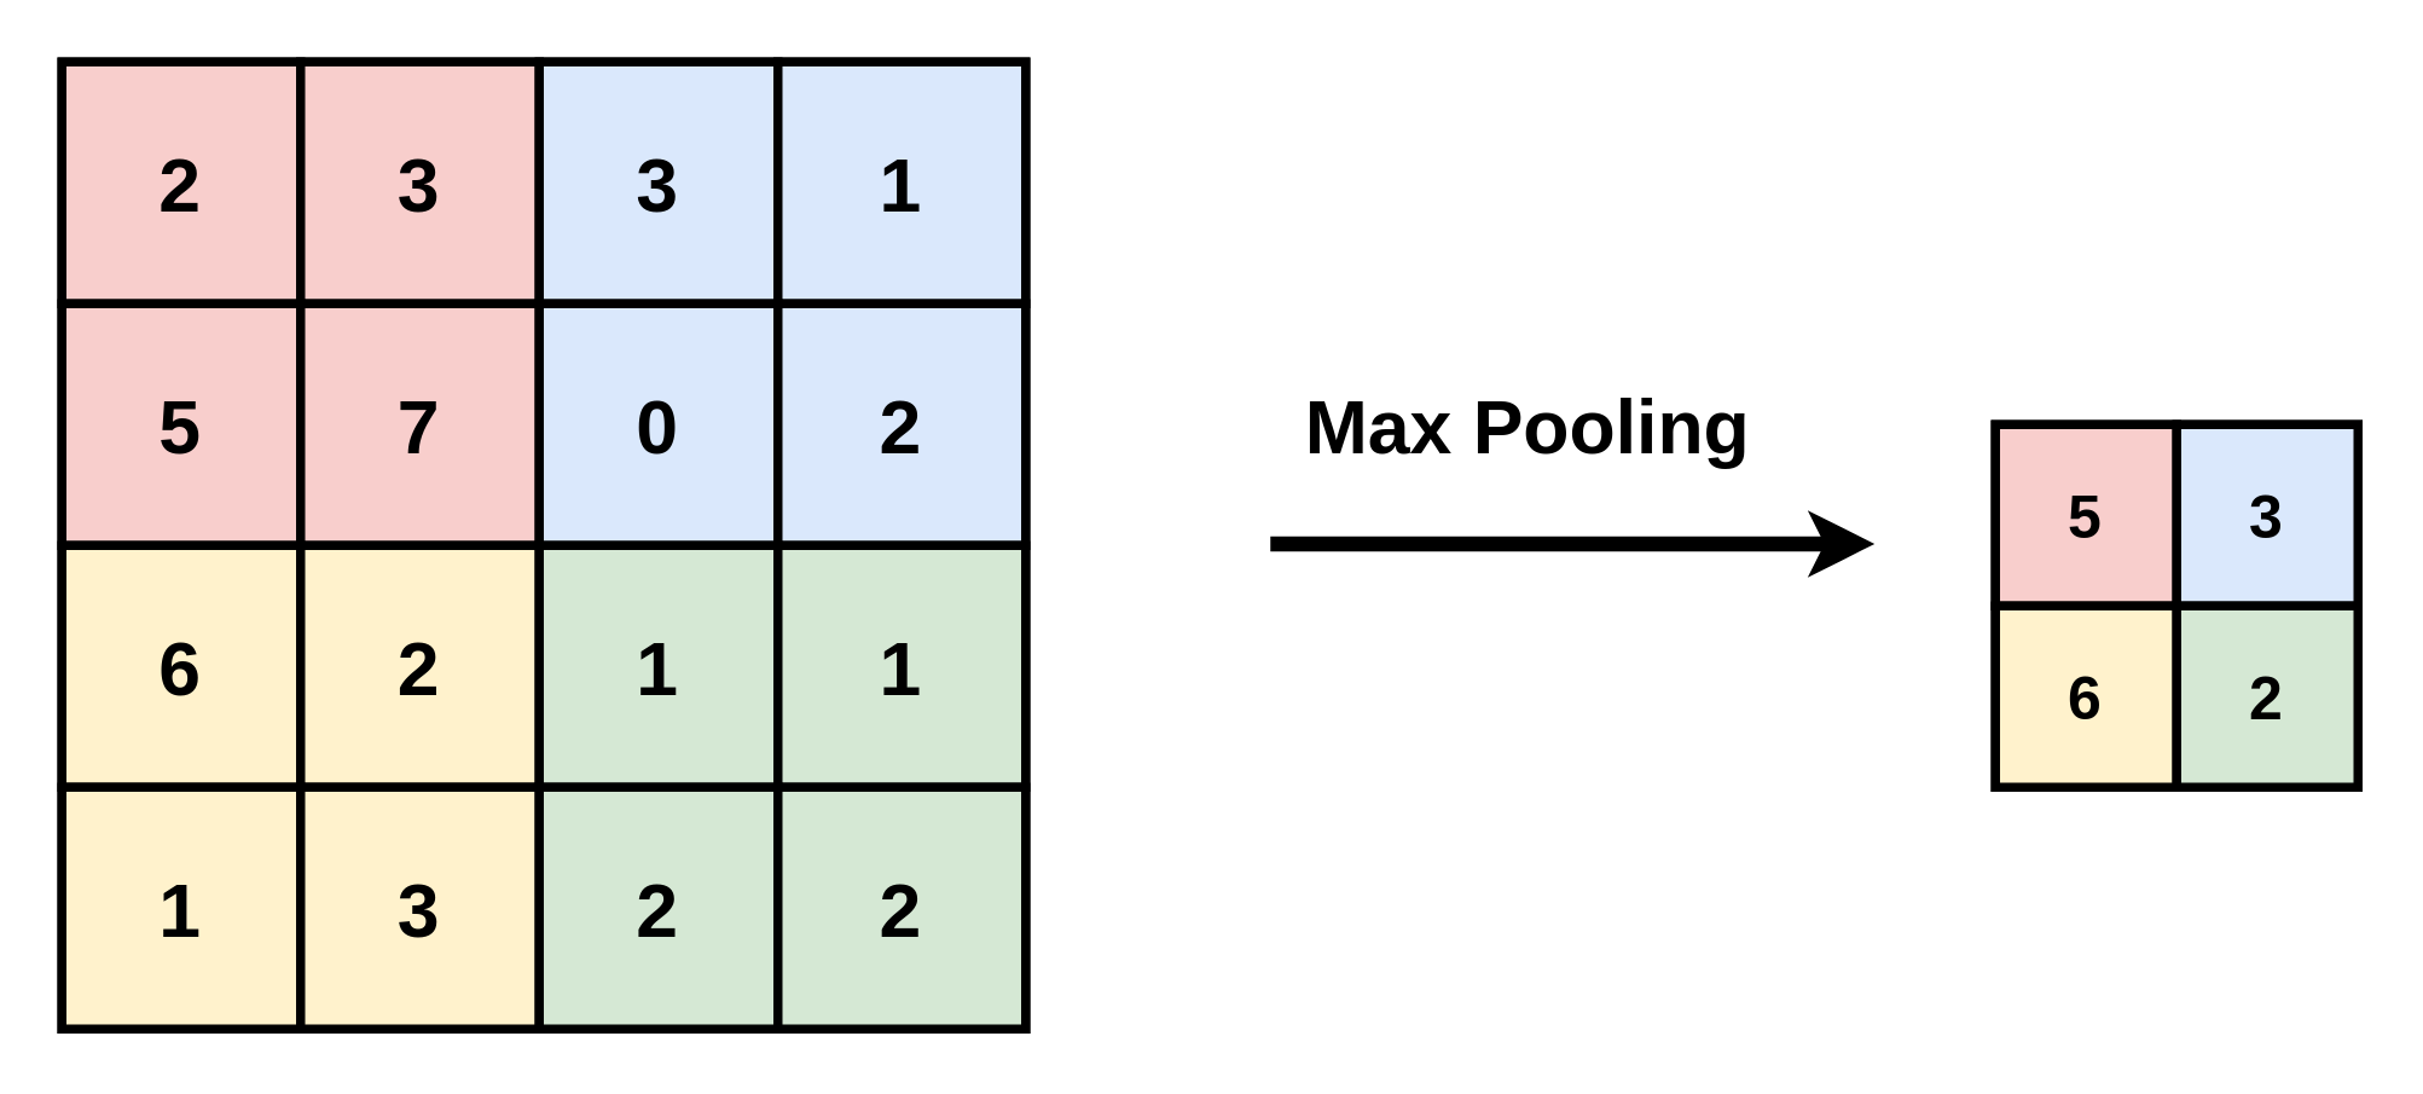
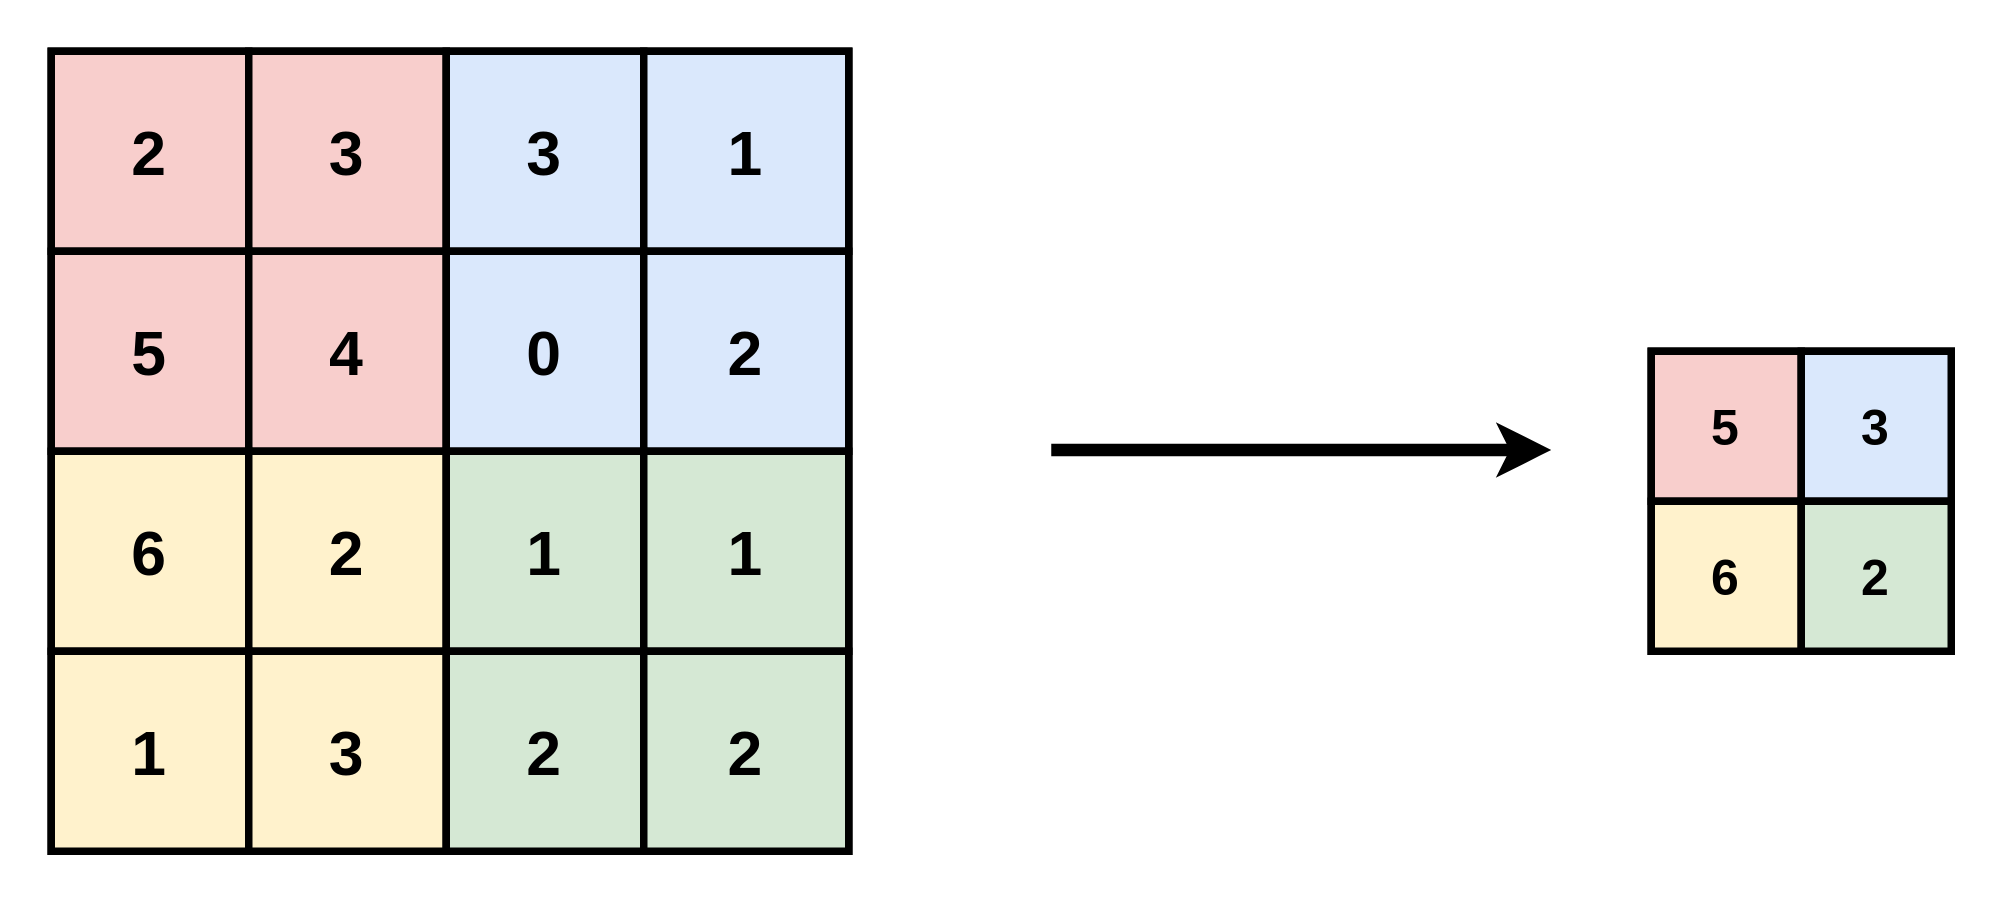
  <mxCell id="0" />
  <mxCell id="1" parent="0" />
  <mxCell id="2" value="" style="shape=table;html=1;whiteSpace=wrap;startSize=0;container=1;collapsible=0;childLayout=tableLayout;fontStyle=1;fontSize=25;swimlaneFillColor=#000000;perimeterSpacing=3;sketch=0;fillColor=#d5e8d4;strokeColor=default;strokeWidth=3;gradientColor=none;swimlaneLine=1;snapToPoint=0;fixDash=0;backgroundOutline=0;shadow=0;" vertex="1" parent="1"><mxGeometry x="20" y="20" width="319" height="320" as="geometry" /></mxCell>
  <mxCell id="3" style="shape=tableRow;horizontal=0;startSize=0;swimlaneHead=0;swimlaneBody=0;top=0;left=0;bottom=0;right=0;collapsible=0;dropTarget=0;fillColor=none;points=[[0,0.5],[1,0.5]];portConstraint=eastwest;fontStyle=1;fontSize=25;swimlaneFillColor=#000000;perimeterSpacing=3;sketch=0;strokeWidth=3;strokeColor=default;swimlaneLine=1;snapToPoint=0;fixDash=0;backgroundOutline=0;shadow=0;" vertex="1" parent="2"><mxGeometry width="319" height="80" as="geometry" /></mxCell>
  <mxCell id="4" value="2" style="shape=partialRectangle;html=1;whiteSpace=wrap;connectable=0;fillColor=#f8cecc;top=1;left=1;bottom=1;right=1;overflow=hidden;fontStyle=1;fontSize=25;strokeColor=default;swimlaneFillColor=#000000;perimeterSpacing=3;sketch=0;strokeWidth=3;swimlaneLine=1;snapToPoint=0;fixDash=0;backgroundOutline=0;shadow=0;" vertex="1" parent="3"><mxGeometry width="79" height="80" as="geometry"><mxRectangle width="79" height="80" as="alternateBounds" /></mxGeometry></mxCell>
  <mxCell id="5" value="3" style="shape=partialRectangle;html=1;whiteSpace=wrap;connectable=0;fillColor=#f8cecc;top=1;left=1;bottom=1;right=1;overflow=hidden;fontStyle=1;fontSize=25;strokeColor=default;swimlaneFillColor=#000000;perimeterSpacing=3;sketch=0;strokeWidth=3;swimlaneLine=1;snapToPoint=0;fixDash=0;backgroundOutline=0;shadow=0;" vertex="1" parent="3"><mxGeometry x="79" width="79" height="80" as="geometry"><mxRectangle width="79" height="80" as="alternateBounds" /></mxGeometry></mxCell>
  <mxCell id="6" value="3" style="shape=partialRectangle;html=1;whiteSpace=wrap;connectable=0;fillColor=#dae8fc;top=1;left=1;bottom=1;right=1;overflow=hidden;fontStyle=1;fontSize=25;strokeColor=default;swimlaneFillColor=#000000;perimeterSpacing=3;sketch=0;strokeWidth=3;swimlaneLine=1;snapToPoint=0;fixDash=0;backgroundOutline=0;shadow=0;" vertex="1" parent="3"><mxGeometry x="158" width="79" height="80" as="geometry"><mxRectangle width="79" height="80" as="alternateBounds" /></mxGeometry></mxCell>
  <mxCell id="7" value="1" style="shape=partialRectangle;html=1;whiteSpace=wrap;connectable=0;fillColor=#dae8fc;top=1;left=1;bottom=1;right=1;overflow=hidden;fontStyle=1;fontSize=25;strokeColor=default;swimlaneFillColor=#000000;perimeterSpacing=3;sketch=0;strokeWidth=3;swimlaneLine=1;snapToPoint=0;fixDash=0;backgroundOutline=0;shadow=0;" vertex="1" parent="3"><mxGeometry x="237" width="82" height="80" as="geometry"><mxRectangle width="82" height="80" as="alternateBounds" /></mxGeometry></mxCell>
  <mxCell id="8" value="" style="shape=tableRow;horizontal=0;startSize=0;swimlaneHead=0;swimlaneBody=0;top=0;left=0;bottom=0;right=0;collapsible=0;dropTarget=0;fillColor=none;points=[[0,0.5],[1,0.5]];portConstraint=eastwest;fontStyle=1;fontSize=25;swimlaneFillColor=#000000;perimeterSpacing=3;sketch=0;strokeWidth=3;strokeColor=default;swimlaneLine=1;snapToPoint=0;fixDash=0;backgroundOutline=0;shadow=0;" vertex="1" parent="2"><mxGeometry y="80" width="319" height="80" as="geometry" /></mxCell>
  <mxCell id="9" value="5" style="shape=partialRectangle;html=1;whiteSpace=wrap;connectable=0;fillColor=#f8cecc;top=1;left=1;bottom=1;right=1;overflow=hidden;fontStyle=1;fontSize=25;strokeColor=default;swimlaneFillColor=#000000;perimeterSpacing=3;sketch=0;strokeWidth=3;swimlaneLine=1;snapToPoint=0;fixDash=0;backgroundOutline=0;shadow=0;" vertex="1" parent="8"><mxGeometry width="79" height="80" as="geometry"><mxRectangle width="79" height="80" as="alternateBounds" /></mxGeometry></mxCell>
- <mxCell id="10" value="7" style="shape=partialRectangle;html=1;whiteSpace=wrap;connectable=0;fillColor=#f8cecc;top=1;left=1;bottom=1;right=1;overflow=hidden;fontStyle=1;fontSize=25;strokeColor=default;swimlaneFillColor=#000000;perimeterSpacing=3;sketch=0;strokeWidth=3;swimlaneLine=1;snapToPoint=0;fixDash=0;backgroundOutline=0;shadow=0;" vertex="1" parent="8"><mxGeometry x="79" width="79" height="80" as="geometry"><mxRectangle width="79" height="80" as="alternateBounds" /></mxGeometry></mxCell>
+ <mxCell id="10" value="4" style="shape=partialRectangle;html=1;whiteSpace=wrap;connectable=0;fillColor=#f8cecc;top=1;left=1;bottom=1;right=1;overflow=hidden;fontStyle=1;fontSize=25;strokeColor=default;swimlaneFillColor=#000000;perimeterSpacing=3;sketch=0;strokeWidth=3;swimlaneLine=1;snapToPoint=0;fixDash=0;backgroundOutline=0;shadow=0;" vertex="1" parent="8"><mxGeometry x="79" width="79" height="80" as="geometry"><mxRectangle width="79" height="80" as="alternateBounds" /></mxGeometry></mxCell>
  <mxCell id="11" value="0" style="shape=partialRectangle;html=1;whiteSpace=wrap;connectable=0;fillColor=#dae8fc;top=1;left=1;bottom=1;right=1;overflow=hidden;fontStyle=1;fontSize=25;strokeColor=default;swimlaneFillColor=#000000;perimeterSpacing=3;sketch=0;strokeWidth=3;swimlaneLine=1;snapToPoint=0;fixDash=0;backgroundOutline=0;shadow=0;" vertex="1" parent="8"><mxGeometry x="158" width="79" height="80" as="geometry"><mxRectangle width="79" height="80" as="alternateBounds" /></mxGeometry></mxCell>
  <mxCell id="12" value="2" style="shape=partialRectangle;html=1;whiteSpace=wrap;connectable=0;fillColor=#dae8fc;top=1;left=1;bottom=1;right=1;overflow=hidden;fontStyle=1;fontSize=25;strokeColor=default;swimlaneFillColor=#000000;perimeterSpacing=3;sketch=0;strokeWidth=3;swimlaneLine=1;snapToPoint=0;fixDash=0;backgroundOutline=0;shadow=0;" vertex="1" parent="8"><mxGeometry x="237" width="82" height="80" as="geometry"><mxRectangle width="82" height="80" as="alternateBounds" /></mxGeometry></mxCell>
  <mxCell id="13" value="" style="shape=tableRow;horizontal=0;startSize=0;swimlaneHead=0;swimlaneBody=0;top=0;left=0;bottom=0;right=0;collapsible=0;dropTarget=0;fillColor=none;points=[[0,0.5],[1,0.5]];portConstraint=eastwest;fontStyle=1;fontSize=25;swimlaneFillColor=#000000;perimeterSpacing=3;sketch=0;strokeWidth=3;strokeColor=default;swimlaneLine=1;snapToPoint=0;fixDash=0;backgroundOutline=0;shadow=0;" vertex="1" parent="2"><mxGeometry y="160" width="319" height="80" as="geometry" /></mxCell>
  <mxCell id="14" value="6" style="shape=partialRectangle;html=1;whiteSpace=wrap;connectable=0;fillColor=#fff2cc;top=1;left=1;bottom=1;right=1;overflow=hidden;fontStyle=1;fontSize=25;strokeColor=default;swimlaneFillColor=#000000;perimeterSpacing=3;sketch=0;strokeWidth=3;swimlaneLine=1;snapToPoint=0;fixDash=0;backgroundOutline=0;shadow=0;" vertex="1" parent="13"><mxGeometry width="79" height="80" as="geometry"><mxRectangle width="79" height="80" as="alternateBounds" /></mxGeometry></mxCell>
  <mxCell id="15" value="2" style="shape=partialRectangle;html=1;whiteSpace=wrap;connectable=0;fillColor=#fff2cc;top=1;left=1;bottom=1;right=1;overflow=hidden;fontStyle=1;fontSize=25;strokeColor=default;swimlaneFillColor=#000000;perimeterSpacing=3;sketch=0;strokeWidth=3;swimlaneLine=1;snapToPoint=0;fixDash=0;backgroundOutline=0;shadow=0;" vertex="1" parent="13"><mxGeometry x="79" width="79" height="80" as="geometry"><mxRectangle width="79" height="80" as="alternateBounds" /></mxGeometry></mxCell>
  <mxCell id="16" value="1" style="shape=partialRectangle;html=1;whiteSpace=wrap;connectable=0;fillColor=#d5e8d4;top=1;left=1;bottom=1;right=1;overflow=hidden;fontStyle=1;fontSize=25;strokeColor=default;swimlaneFillColor=#000000;perimeterSpacing=3;sketch=0;strokeWidth=3;swimlaneLine=1;snapToPoint=0;fixDash=0;backgroundOutline=0;shadow=0;" vertex="1" parent="13"><mxGeometry x="158" width="79" height="80" as="geometry"><mxRectangle width="79" height="80" as="alternateBounds" /></mxGeometry></mxCell>
  <mxCell id="17" value="1" style="shape=partialRectangle;html=1;whiteSpace=wrap;connectable=0;fillColor=#d5e8d4;top=1;left=1;bottom=1;right=1;overflow=hidden;fontStyle=1;fontSize=25;strokeColor=default;swimlaneFillColor=#000000;perimeterSpacing=3;sketch=0;strokeWidth=3;swimlaneLine=1;snapToPoint=0;fixDash=0;backgroundOutline=0;shadow=0;" vertex="1" parent="13"><mxGeometry x="237" width="82" height="80" as="geometry"><mxRectangle width="82" height="80" as="alternateBounds" /></mxGeometry></mxCell>
  <mxCell id="18" value="" style="shape=tableRow;horizontal=0;startSize=0;swimlaneHead=0;swimlaneBody=0;top=0;left=0;bottom=0;right=0;collapsible=0;dropTarget=0;fillColor=none;points=[[0,0.5],[1,0.5]];portConstraint=eastwest;fontStyle=1;fontSize=25;swimlaneFillColor=#000000;perimeterSpacing=3;sketch=0;strokeWidth=3;strokeColor=default;swimlaneLine=1;snapToPoint=0;fixDash=0;backgroundOutline=0;shadow=0;" vertex="1" parent="2"><mxGeometry y="240" width="319" height="80" as="geometry" /></mxCell>
  <mxCell id="19" value="1" style="shape=partialRectangle;html=1;whiteSpace=wrap;connectable=0;fillColor=#fff2cc;top=1;left=1;bottom=1;right=1;overflow=hidden;fontStyle=1;fontSize=25;strokeColor=default;swimlaneFillColor=#000000;perimeterSpacing=3;sketch=0;strokeWidth=3;swimlaneLine=1;snapToPoint=0;fixDash=0;backgroundOutline=0;shadow=0;" vertex="1" parent="18"><mxGeometry width="79" height="80" as="geometry"><mxRectangle width="79" height="80" as="alternateBounds" /></mxGeometry></mxCell>
  <mxCell id="20" value="3" style="shape=partialRectangle;html=1;whiteSpace=wrap;connectable=0;fillColor=#fff2cc;top=1;left=1;bottom=1;right=1;overflow=hidden;fontStyle=1;fontSize=25;strokeColor=default;swimlaneFillColor=#000000;perimeterSpacing=3;sketch=0;strokeWidth=3;swimlaneLine=1;snapToPoint=0;fixDash=0;backgroundOutline=0;shadow=0;" vertex="1" parent="18"><mxGeometry x="79" width="79" height="80" as="geometry"><mxRectangle width="79" height="80" as="alternateBounds" /></mxGeometry></mxCell>
  <mxCell id="21" value="2" style="shape=partialRectangle;html=1;whiteSpace=wrap;connectable=0;fillColor=#d5e8d4;top=1;left=1;bottom=1;right=1;overflow=hidden;fontStyle=1;fontSize=25;strokeColor=default;swimlaneFillColor=#000000;perimeterSpacing=3;sketch=0;strokeWidth=3;swimlaneLine=1;snapToPoint=0;fixDash=0;backgroundOutline=0;shadow=0;" vertex="1" parent="18"><mxGeometry x="158" width="79" height="80" as="geometry"><mxRectangle width="79" height="80" as="alternateBounds" /></mxGeometry></mxCell>
  <mxCell id="22" value="2" style="shape=partialRectangle;html=1;whiteSpace=wrap;connectable=0;fillColor=#d5e8d4;top=1;left=1;bottom=1;right=1;overflow=hidden;fontStyle=1;fontSize=25;strokeColor=default;swimlaneFillColor=#000000;perimeterSpacing=3;sketch=0;strokeWidth=3;swimlaneLine=1;snapToPoint=0;fixDash=0;backgroundOutline=0;shadow=0;" vertex="1" parent="18"><mxGeometry x="237" width="82" height="80" as="geometry"><mxRectangle width="82" height="80" as="alternateBounds" /></mxGeometry></mxCell>
  <mxCell id="23" value="" style="shape=table;startSize=0;container=1;collapsible=0;childLayout=tableLayout;fontStyle=1;fontSize=20;labelBorderColor=none;labelBackgroundColor=none;swimlaneFillColor=#000000;shadow=0;sketch=0;swimlaneLine=0;perimeterSpacing=1;strokeWidth=3;" vertex="1" parent="1"><mxGeometry x="660" y="140" width="120" height="120" as="geometry" /></mxCell>
  <mxCell id="24" value="" style="shape=tableRow;horizontal=0;startSize=0;swimlaneHead=0;swimlaneBody=0;top=0;left=0;bottom=0;right=0;collapsible=0;dropTarget=0;fillColor=none;points=[[0,0.5],[1,0.5]];portConstraint=eastwest;fontStyle=1;fontSize=20;labelBorderColor=none;labelBackgroundColor=none;swimlaneFillColor=#000000;shadow=0;sketch=0;swimlaneLine=0;perimeterSpacing=1;strokeWidth=3;" vertex="1" parent="23"><mxGeometry width="120" height="60" as="geometry" /></mxCell>
  <mxCell id="25" value="5" style="shape=partialRectangle;html=1;whiteSpace=wrap;connectable=0;overflow=hidden;fillColor=#f8cecc;top=1;left=1;bottom=1;right=1;pointerEvents=1;strokeColor=#000000;fontStyle=1;fontSize=20;labelBorderColor=none;labelBackgroundColor=none;swimlaneFillColor=#000000;shadow=0;sketch=0;swimlaneLine=0;perimeterSpacing=1;strokeWidth=3;" vertex="1" parent="24"><mxGeometry width="60" height="60" as="geometry"><mxRectangle width="60" height="60" as="alternateBounds" /></mxGeometry></mxCell>
  <mxCell id="26" value="3" style="shape=partialRectangle;html=1;whiteSpace=wrap;connectable=0;overflow=hidden;fillColor=#dae8fc;top=1;left=1;bottom=1;right=1;pointerEvents=1;strokeColor=#000000;fontStyle=1;fontSize=20;labelBorderColor=none;labelBackgroundColor=none;swimlaneFillColor=#000000;shadow=0;sketch=0;swimlaneLine=0;perimeterSpacing=1;strokeWidth=3;" vertex="1" parent="24"><mxGeometry x="60" width="60" height="60" as="geometry"><mxRectangle width="60" height="60" as="alternateBounds" /></mxGeometry></mxCell>
  <mxCell id="27" value="" style="shape=tableRow;horizontal=0;startSize=0;swimlaneHead=0;swimlaneBody=0;top=0;left=0;bottom=0;right=0;collapsible=0;dropTarget=0;fillColor=none;points=[[0,0.5],[1,0.5]];portConstraint=eastwest;fontStyle=1;fontSize=20;labelBorderColor=none;labelBackgroundColor=none;swimlaneFillColor=#000000;shadow=0;sketch=0;swimlaneLine=0;perimeterSpacing=1;strokeWidth=3;" vertex="1" parent="23"><mxGeometry y="60" width="120" height="60" as="geometry" /></mxCell>
  <mxCell id="28" value="6" style="shape=partialRectangle;html=1;whiteSpace=wrap;connectable=0;overflow=hidden;fillColor=#fff2cc;top=1;left=1;bottom=1;right=1;pointerEvents=1;strokeColor=#000000;fontStyle=1;fontSize=20;labelBorderColor=none;labelBackgroundColor=none;swimlaneFillColor=#000000;shadow=0;sketch=0;swimlaneLine=0;perimeterSpacing=1;strokeWidth=3;" vertex="1" parent="27"><mxGeometry width="60" height="60" as="geometry"><mxRectangle width="60" height="60" as="alternateBounds" /></mxGeometry></mxCell>
  <mxCell id="29" value="2" style="shape=partialRectangle;html=1;whiteSpace=wrap;connectable=0;overflow=hidden;fillColor=#d5e8d4;top=1;left=1;bottom=1;right=1;pointerEvents=1;strokeColor=#000000;fontStyle=1;fontSize=20;labelBorderColor=none;labelBackgroundColor=none;swimlaneFillColor=#000000;shadow=0;sketch=0;swimlaneLine=0;perimeterSpacing=1;strokeWidth=3;" vertex="1" parent="27"><mxGeometry x="60" width="60" height="60" as="geometry"><mxRectangle width="60" height="60" as="alternateBounds" /></mxGeometry></mxCell>
  <mxCell id="30" value="" style="endArrow=classic;html=1;rounded=0;fontSize=25;strokeWidth=5;" edge="1" parent="1"><mxGeometry width="50" height="50" relative="1" as="geometry"><mxPoint x="420" y="179.5" as="sourcePoint" /><mxPoint x="620" y="179.5" as="targetPoint" /></mxGeometry></mxCell>
- <mxCell id="31" value="&lt;b&gt;Max Pooling&lt;/b&gt;" style="text;html=1;align=center;verticalAlign=middle;resizable=0;points=[];autosize=1;strokeColor=none;fillColor=none;fontSize=25;" vertex="1" parent="1"><mxGeometry x="425" y="120" width="160" height="40" as="geometry" /></mxCell>
